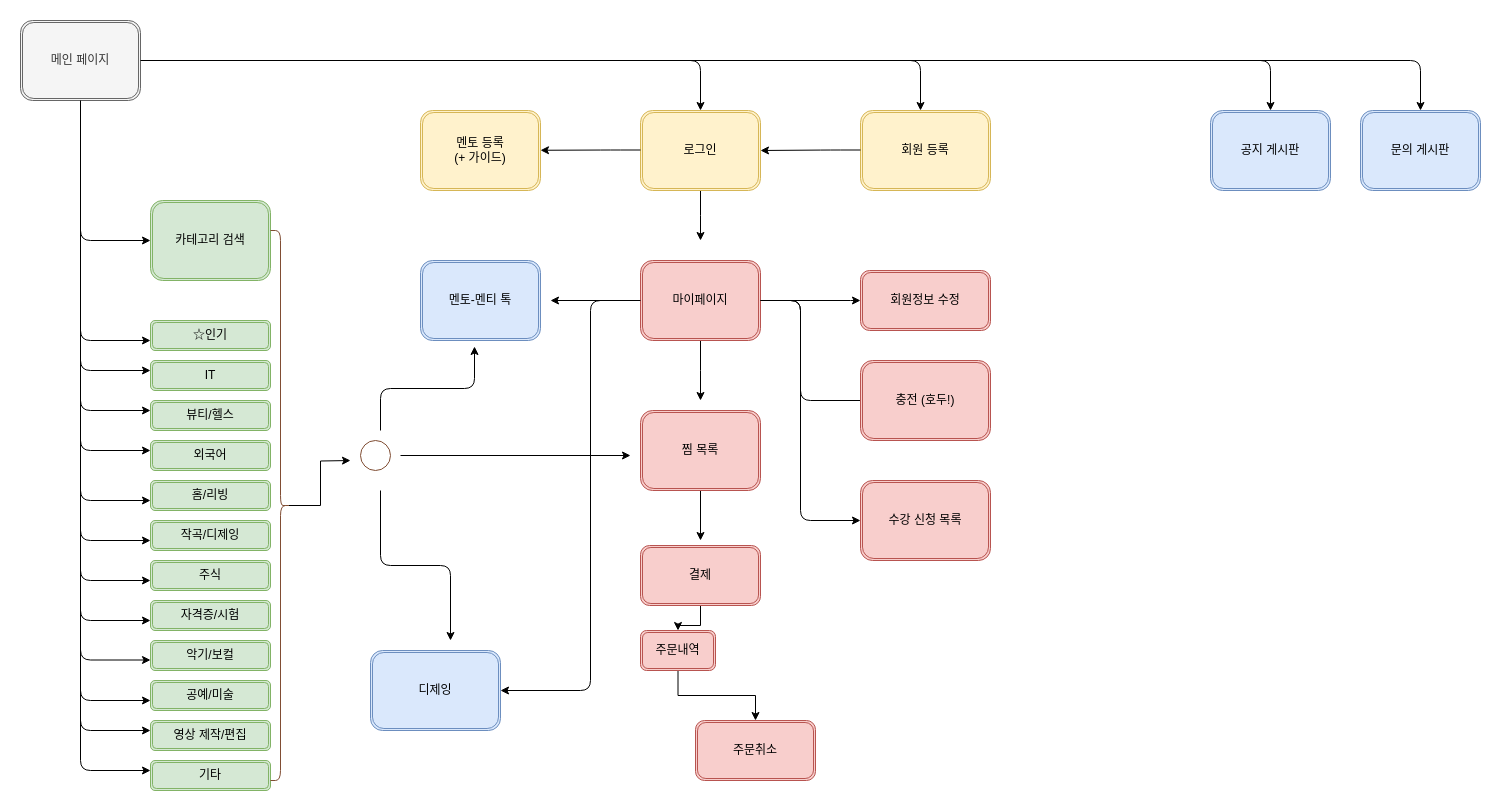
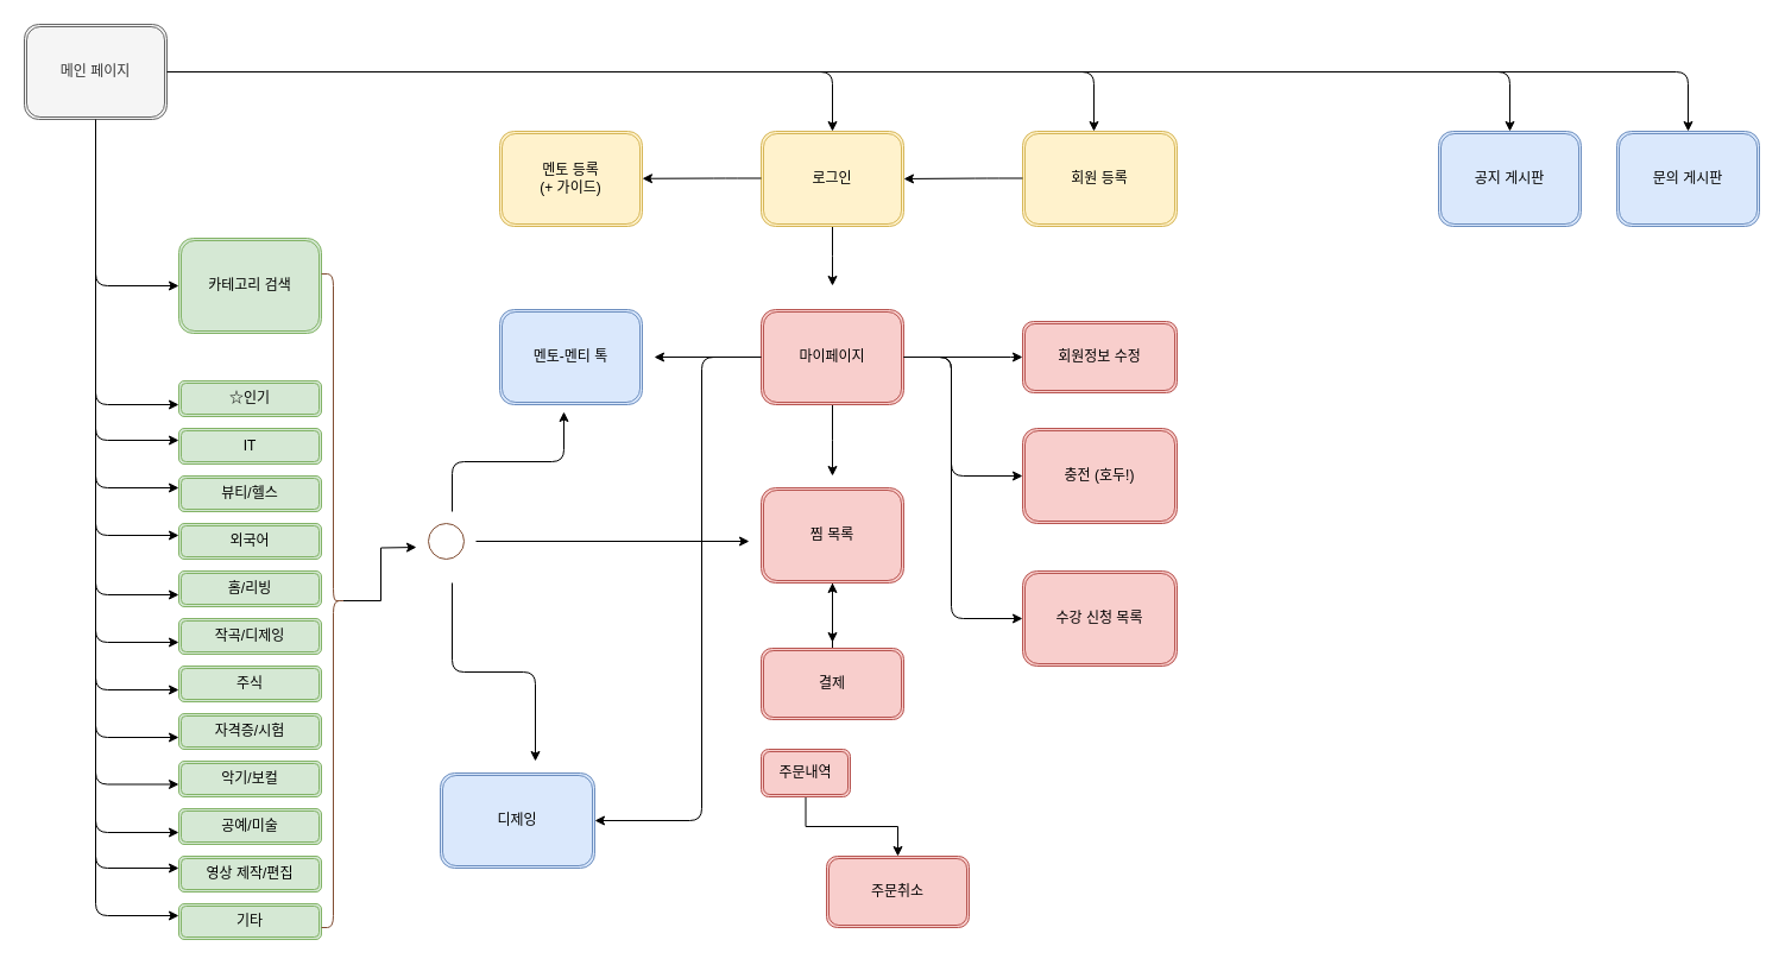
  <mxCell id="0" />
  <mxCell id="1" parent="0" />
  <mxCell id="2" value="메인 페이지" style="shape=ext;double=1;rounded=1;whiteSpace=wrap;html=1;strokeColor=#666666;fillColor=#f5f5f5;fontColor=#333333;" vertex="1" parent="1"><mxGeometry x="20" y="20" width="120" height="80" as="geometry" /></mxCell>
  <mxCell id="3" style="edgeStyle=orthogonalEdgeStyle;rounded=0;orthogonalLoop=1;jettySize=auto;html=1;" edge="1" parent="1" source="4"><mxGeometry relative="1" as="geometry"><mxPoint x="700" y="240" as="targetPoint" /></mxGeometry></mxCell>
  <mxCell id="4" value="로그인" style="shape=ext;double=1;rounded=1;whiteSpace=wrap;html=1;strokeColor=#d6b656;fillColor=#fff2cc;" vertex="1" parent="1"><mxGeometry x="640" y="110" width="120" height="80" as="geometry" /></mxCell>
  <mxCell id="5" value="멘토 등록&lt;br&gt;(+ 가이드)" style="shape=ext;double=1;rounded=1;whiteSpace=wrap;html=1;strokeColor=#d6b656;fillColor=#fff2cc;" vertex="1" parent="1"><mxGeometry x="420" y="110" width="120" height="80" as="geometry" /></mxCell>
  <mxCell id="6" value="카테고리 검색" style="shape=ext;double=1;rounded=1;whiteSpace=wrap;html=1;strokeColor=#82b366;fillColor=#d5e8d4;" vertex="1" parent="1"><mxGeometry x="150" y="200" width="120" height="80" as="geometry" /></mxCell>
  <mxCell id="7" value="" style="edgeStyle=segmentEdgeStyle;endArrow=classic;html=1;entryX=0.5;entryY=0;entryDx=0;entryDy=0;" edge="1" parent="1" target="4"><mxGeometry width="50" height="50" relative="1" as="geometry"><mxPoint x="140" y="60" as="sourcePoint" /><mxPoint x="190" y="120" as="targetPoint" /><Array as="points"><mxPoint x="700" y="60" /></Array></mxGeometry></mxCell>
  <mxCell id="8" value="회원 등록" style="shape=ext;double=1;rounded=1;whiteSpace=wrap;html=1;strokeColor=#d6b656;fillColor=#fff2cc;" vertex="1" parent="1"><mxGeometry x="860" y="110" width="130" height="80" as="geometry" /></mxCell>
  <mxCell id="9" value="" style="edgeStyle=segmentEdgeStyle;endArrow=classic;html=1;" edge="1" parent="1"><mxGeometry width="50" height="50" relative="1" as="geometry"><mxPoint x="80" y="170" as="sourcePoint" /><mxPoint x="150" y="340" as="targetPoint" /><Array as="points"><mxPoint x="80" y="340" /></Array></mxGeometry></mxCell>
  <mxCell id="10" value="" style="edgeStyle=segmentEdgeStyle;endArrow=classic;html=1;exitX=0.5;exitY=1;exitDx=0;exitDy=0;" edge="1" parent="1" source="2"><mxGeometry width="50" height="50" relative="1" as="geometry"><mxPoint x="80" y="140" as="sourcePoint" /><mxPoint x="150" y="240" as="targetPoint" /><Array as="points"><mxPoint x="80" y="240" /><mxPoint x="150" y="240" /></Array></mxGeometry></mxCell>
  <mxCell id="11" value="IT" style="shape=ext;double=1;rounded=1;whiteSpace=wrap;html=1;strokeColor=#82b366;fillColor=#d5e8d4;" vertex="1" parent="1"><mxGeometry x="150" y="360" width="120" height="30" as="geometry" /></mxCell>
  <mxCell id="12" value="" style="edgeStyle=segmentEdgeStyle;endArrow=classic;html=1;" edge="1" parent="1"><mxGeometry width="50" height="50" relative="1" as="geometry"><mxPoint x="80" y="200" as="sourcePoint" /><mxPoint x="150" y="370" as="targetPoint" /><Array as="points"><mxPoint x="80" y="370" /></Array></mxGeometry></mxCell>
  <mxCell id="13" value="홈/리빙" style="shape=ext;double=1;rounded=1;whiteSpace=wrap;html=1;strokeColor=#82b366;fillColor=#d5e8d4;" vertex="1" parent="1"><mxGeometry x="150" y="480" width="120" height="30" as="geometry" /></mxCell>
  <mxCell id="14" value="뷰티/헬스" style="shape=ext;double=1;rounded=1;whiteSpace=wrap;html=1;strokeColor=#82b366;fillColor=#d5e8d4;" vertex="1" parent="1"><mxGeometry x="150" y="400" width="120" height="30" as="geometry" /></mxCell>
  <mxCell id="15" value="" style="edgeStyle=segmentEdgeStyle;endArrow=classic;html=1;" edge="1" parent="1"><mxGeometry width="50" height="50" relative="1" as="geometry"><mxPoint x="80" y="280" as="sourcePoint" /><mxPoint x="150" y="450" as="targetPoint" /><Array as="points"><mxPoint x="80" y="450" /></Array></mxGeometry></mxCell>
  <mxCell id="16" value="외국어" style="shape=ext;double=1;rounded=1;whiteSpace=wrap;html=1;strokeColor=#82b366;fillColor=#d5e8d4;" vertex="1" parent="1"><mxGeometry x="150" y="440" width="120" height="30" as="geometry" /></mxCell>
  <mxCell id="17" value="☆인기" style="shape=ext;double=1;rounded=1;whiteSpace=wrap;html=1;strokeColor=#82b366;fillColor=#d5e8d4;" vertex="1" parent="1"><mxGeometry x="150" y="320" width="120" height="30" as="geometry" /></mxCell>
  <mxCell id="18" value="" style="edgeStyle=segmentEdgeStyle;endArrow=classic;html=1;" edge="1" parent="1"><mxGeometry width="50" height="50" relative="1" as="geometry"><mxPoint x="80" y="330" as="sourcePoint" /><mxPoint x="150" y="500" as="targetPoint" /><Array as="points"><mxPoint x="80" y="500" /></Array></mxGeometry></mxCell>
  <mxCell id="19" value="" style="edgeStyle=segmentEdgeStyle;endArrow=classic;html=1;" edge="1" parent="1"><mxGeometry width="50" height="50" relative="1" as="geometry"><mxPoint x="80" y="240" as="sourcePoint" /><mxPoint x="150" y="410" as="targetPoint" /><Array as="points"><mxPoint x="80" y="410" /></Array></mxGeometry></mxCell>
  <mxCell id="20" value="작곡/디제잉" style="shape=ext;double=1;rounded=1;whiteSpace=wrap;html=1;strokeColor=#82b366;fillColor=#d5e8d4;" vertex="1" parent="1"><mxGeometry x="150" y="520" width="120" height="30" as="geometry" /></mxCell>
  <mxCell id="21" value="" style="edgeStyle=segmentEdgeStyle;endArrow=classic;html=1;" edge="1" parent="1"><mxGeometry width="50" height="50" relative="1" as="geometry"><mxPoint x="80" y="370" as="sourcePoint" /><mxPoint x="150" y="540" as="targetPoint" /><Array as="points"><mxPoint x="80" y="540" /></Array></mxGeometry></mxCell>
  <mxCell id="22" value="" style="edgeStyle=segmentEdgeStyle;endArrow=classic;html=1;" edge="1" parent="1"><mxGeometry width="50" height="50" relative="1" as="geometry"><mxPoint x="80" y="410" as="sourcePoint" /><mxPoint x="150" y="580" as="targetPoint" /><Array as="points"><mxPoint x="80" y="580" /></Array></mxGeometry></mxCell>
  <mxCell id="23" value="주식" style="shape=ext;double=1;rounded=1;whiteSpace=wrap;html=1;strokeColor=#82b366;fillColor=#d5e8d4;" vertex="1" parent="1"><mxGeometry x="150" y="560" width="120" height="30" as="geometry" /></mxCell>
  <mxCell id="24" value="" style="edgeStyle=segmentEdgeStyle;endArrow=classic;html=1;" edge="1" parent="1"><mxGeometry width="50" height="50" relative="1" as="geometry"><mxPoint x="80" y="450" as="sourcePoint" /><mxPoint x="150" y="620" as="targetPoint" /><Array as="points"><mxPoint x="80" y="620" /></Array></mxGeometry></mxCell>
  <mxCell id="25" value="" style="edgeStyle=segmentEdgeStyle;endArrow=classic;html=1;" edge="1" parent="1"><mxGeometry width="50" height="50" relative="1" as="geometry"><mxPoint x="80" y="489.5" as="sourcePoint" /><mxPoint x="150" y="659.5" as="targetPoint" /><Array as="points"><mxPoint x="80" y="659.5" /></Array></mxGeometry></mxCell>
  <mxCell id="26" value="" style="edgeStyle=segmentEdgeStyle;endArrow=classic;html=1;" edge="1" parent="1"><mxGeometry width="50" height="50" relative="1" as="geometry"><mxPoint x="80" y="530" as="sourcePoint" /><mxPoint x="150" y="700" as="targetPoint" /><Array as="points"><mxPoint x="80" y="700" /></Array></mxGeometry></mxCell>
  <mxCell id="27" value="" style="edgeStyle=segmentEdgeStyle;endArrow=classic;html=1;" edge="1" parent="1"><mxGeometry width="50" height="50" relative="1" as="geometry"><mxPoint x="80" y="560" as="sourcePoint" /><mxPoint x="150" y="730" as="targetPoint" /><Array as="points"><mxPoint x="80" y="730" /></Array></mxGeometry></mxCell>
  <mxCell id="28" value="" style="edgeStyle=segmentEdgeStyle;endArrow=classic;html=1;" edge="1" parent="1"><mxGeometry width="50" height="50" relative="1" as="geometry"><mxPoint x="80" y="600" as="sourcePoint" /><mxPoint x="150" y="770" as="targetPoint" /><Array as="points"><mxPoint x="80" y="770" /></Array></mxGeometry></mxCell>
  <mxCell id="29" value="자격증/시험" style="shape=ext;double=1;rounded=1;whiteSpace=wrap;html=1;strokeColor=#82b366;fillColor=#d5e8d4;" vertex="1" parent="1"><mxGeometry x="150" y="600" width="120" height="30" as="geometry" /></mxCell>
  <mxCell id="30" value="악기/보컬" style="shape=ext;double=1;rounded=1;whiteSpace=wrap;html=1;strokeColor=#82b366;fillColor=#d5e8d4;" vertex="1" parent="1"><mxGeometry x="150" y="640" width="120" height="30" as="geometry" /></mxCell>
  <mxCell id="31" value="공예/미술" style="shape=ext;double=1;rounded=1;whiteSpace=wrap;html=1;strokeColor=#82b366;fillColor=#d5e8d4;" vertex="1" parent="1"><mxGeometry x="150" y="680" width="120" height="30" as="geometry" /></mxCell>
  <mxCell id="32" value="영상 제작/편집" style="shape=ext;double=1;rounded=1;whiteSpace=wrap;html=1;strokeColor=#82b366;fillColor=#d5e8d4;" vertex="1" parent="1"><mxGeometry x="150" y="720" width="120" height="30" as="geometry" /></mxCell>
  <mxCell id="33" value="기타" style="shape=ext;double=1;rounded=1;whiteSpace=wrap;html=1;strokeColor=#82b366;fillColor=#d5e8d4;" vertex="1" parent="1"><mxGeometry x="150" y="760" width="120" height="30" as="geometry" /></mxCell>
  <mxCell id="34" value="" style="endArrow=classic;html=1;" edge="1" parent="1" target="5"><mxGeometry width="50" height="50" relative="1" as="geometry"><mxPoint x="640" y="149.5" as="sourcePoint" /><mxPoint x="560" y="149.5" as="targetPoint" /><Array as="points"><mxPoint x="610" y="149.5" /></Array></mxGeometry></mxCell>
  <mxCell id="35" value="" style="endArrow=classic;html=1;" edge="1" parent="1"><mxGeometry width="50" height="50" relative="1" as="geometry"><mxPoint x="860" y="149.5" as="sourcePoint" /><mxPoint x="760" y="150" as="targetPoint" /><Array as="points"><mxPoint x="830" y="149.5" /></Array></mxGeometry></mxCell>
  <mxCell id="36" style="edgeStyle=orthogonalEdgeStyle;rounded=0;orthogonalLoop=1;jettySize=auto;html=1;" edge="1" parent="1" source="37"><mxGeometry relative="1" as="geometry"><mxPoint x="700" y="540" as="targetPoint" /><Array as="points"><mxPoint x="700" y="540" /><mxPoint x="700" y="540" /></Array></mxGeometry></mxCell>
  <mxCell id="37" value="찜 목록" style="shape=ext;double=1;rounded=1;whiteSpace=wrap;html=1;strokeColor=#b85450;fillColor=#f8cecc;" vertex="1" parent="1"><mxGeometry x="640" y="410" width="120" height="80" as="geometry" /></mxCell>
  <mxCell id="38" style="edgeStyle=orthogonalEdgeStyle;rounded=0;orthogonalLoop=1;jettySize=auto;html=1;" edge="1" parent="1"><mxGeometry relative="1" as="geometry"><mxPoint x="630" y="455" as="targetPoint" /><mxPoint x="400" y="455" as="sourcePoint" /></mxGeometry></mxCell>
  <mxCell id="39" style="edgeStyle=orthogonalEdgeStyle;rounded=0;orthogonalLoop=1;jettySize=auto;html=1;exitX=0.1;exitY=0.5;exitDx=0;exitDy=0;exitPerimeter=0;" edge="1" parent="1" source="40"><mxGeometry relative="1" as="geometry"><mxPoint x="350" y="460" as="targetPoint" /></mxGeometry></mxCell>
  <mxCell id="40" value="" style="shape=curlyBracket;whiteSpace=wrap;html=1;rounded=1;strokeColor=#804D33;fillColor=#ffffff;gradientColor=none;rotation=-180;" vertex="1" parent="1"><mxGeometry x="270" y="230" width="20" height="550" as="geometry" /></mxCell>
- <mxCell id="41" value="" style="edgeStyle=orthogonalEdgeStyle;rounded=0;orthogonalLoop=1;jettySize=auto;html=1;" edge="1" parent="1" source="42" target="44"><mxGeometry relative="1" as="geometry" /></mxCell>
+ <mxCell id="41" value="" style="edgeStyle=orthogonalEdgeStyle;rounded=0;orthogonalLoop=1;jettySize=auto;html=1;" edge="1" parent="1" source="42" target="37"><mxGeometry relative="1" as="geometry" /></mxCell>
  <mxCell id="42" value="결제" style="shape=ext;double=1;rounded=1;whiteSpace=wrap;html=1;strokeColor=#b85450;fillColor=#f8cecc;" vertex="1" parent="1"><mxGeometry x="640" y="545" width="120" height="60" as="geometry" /></mxCell>
  <mxCell id="43" value="" style="edgeStyle=orthogonalEdgeStyle;rounded=0;orthogonalLoop=1;jettySize=auto;html=1;" edge="1" parent="1" source="44" target="45"><mxGeometry relative="1" as="geometry" /></mxCell>
  <mxCell id="44" value="주문내역" style="shape=ext;double=1;rounded=1;whiteSpace=wrap;html=1;strokeColor=#b85450;fillColor=#f8cecc;" vertex="1" parent="1"><mxGeometry x="640" y="630" width="75" height="40" as="geometry" /></mxCell>
  <mxCell id="45" value="주문취소" style="shape=ext;double=1;rounded=1;whiteSpace=wrap;html=1;strokeColor=#b85450;fillColor=#f8cecc;" vertex="1" parent="1"><mxGeometry x="695" y="720" width="120" height="60" as="geometry" /></mxCell>
  <mxCell id="46" style="edgeStyle=orthogonalEdgeStyle;rounded=0;orthogonalLoop=1;jettySize=auto;html=1;" edge="1" parent="1" source="49"><mxGeometry relative="1" as="geometry"><mxPoint x="700" y="400" as="targetPoint" /></mxGeometry></mxCell>
  <mxCell id="47" style="edgeStyle=orthogonalEdgeStyle;rounded=0;orthogonalLoop=1;jettySize=auto;html=1;" edge="1" parent="1" source="49"><mxGeometry relative="1" as="geometry"><mxPoint x="860" y="300" as="targetPoint" /><Array as="points"><mxPoint x="850" y="300" /></Array></mxGeometry></mxCell>
  <mxCell id="48" style="edgeStyle=orthogonalEdgeStyle;rounded=0;orthogonalLoop=1;jettySize=auto;html=1;" edge="1" parent="1" source="49"><mxGeometry relative="1" as="geometry"><mxPoint x="550" y="300" as="targetPoint" /></mxGeometry></mxCell>
  <mxCell id="49" value="마이페이지" style="shape=ext;double=1;rounded=1;whiteSpace=wrap;html=1;strokeColor=#b85450;fillColor=#f8cecc;" vertex="1" parent="1"><mxGeometry x="640" y="260" width="120" height="80" as="geometry" /></mxCell>
  <mxCell id="50" value="회원정보 수정" style="shape=ext;double=1;rounded=1;whiteSpace=wrap;html=1;strokeColor=#b85450;fillColor=#f8cecc;" vertex="1" parent="1"><mxGeometry x="860" y="270" width="130" height="60" as="geometry" /></mxCell>
- <mxCell id="51" value="" style="edgeStyle=elbowEdgeStyle;elbow=horizontal;endArrow=none;html=1;entryX=0;entryY=0.5;entryDx=0;entryDy=0;exitX=1;exitY=0.5;exitDx=0;exitDy=0;" edge="1" parent="1" source="49" target="52"><mxGeometry width="50" height="50" relative="1" as="geometry"><mxPoint x="770" y="290" as="sourcePoint" /><mxPoint x="860" y="360" as="targetPoint" /><Array as="points"><mxPoint x="800" y="380" /><mxPoint x="810" y="410" /><mxPoint x="790" y="370" /><mxPoint x="790" y="350" /></Array></mxGeometry></mxCell>
+ <mxCell id="51" value="" style="edgeStyle=elbowEdgeStyle;elbow=horizontal;endArrow=classic;html=1;entryX=0;entryY=0.5;entryDx=0;entryDy=0;exitX=1;exitY=0.5;exitDx=0;exitDy=0;" edge="1" parent="1" source="49" target="52"><mxGeometry width="50" height="50" relative="1" as="geometry"><mxPoint x="770" y="290" as="sourcePoint" /><mxPoint x="860" y="360" as="targetPoint" /><Array as="points"><mxPoint x="800" y="380" /><mxPoint x="810" y="410" /><mxPoint x="790" y="370" /><mxPoint x="790" y="350" /></Array></mxGeometry></mxCell>
  <mxCell id="52" value="충전 (호두!)" style="shape=ext;double=1;rounded=1;whiteSpace=wrap;html=1;strokeColor=#b85450;fillColor=#f8cecc;" vertex="1" parent="1"><mxGeometry x="860" y="360" width="130" height="80" as="geometry" /></mxCell>
  <mxCell id="53" value="" style="edgeStyle=segmentEdgeStyle;endArrow=classic;html=1;entryX=0.5;entryY=0;entryDx=0;entryDy=0;" edge="1" parent="1"><mxGeometry width="50" height="50" relative="1" as="geometry"><mxPoint x="860" y="60" as="sourcePoint" /><mxPoint x="1420" y="110" as="targetPoint" /><Array as="points"><mxPoint x="1420" y="60" /></Array></mxGeometry></mxCell>
  <mxCell id="54" value="문의 게시판" style="shape=ext;double=1;rounded=1;whiteSpace=wrap;html=1;strokeColor=#6c8ebf;fillColor=#dae8fc;" vertex="1" parent="1"><mxGeometry x="1360" y="110" width="120" height="80" as="geometry" /></mxCell>
  <mxCell id="55" value="디제잉" style="shape=ext;double=1;rounded=1;whiteSpace=wrap;html=1;strokeColor=#6c8ebf;fillColor=#dae8fc;" vertex="1" parent="1"><mxGeometry x="370" y="650" width="130" height="80" as="geometry" /></mxCell>
  <mxCell id="56" value="" style="edgeStyle=elbowEdgeStyle;elbow=horizontal;endArrow=classic;html=1;exitX=0;exitY=0.5;exitDx=0;exitDy=0;" edge="1" parent="1" source="49" target="55"><mxGeometry width="50" height="50" relative="1" as="geometry"><mxPoint x="620" y="310" as="sourcePoint" /><mxPoint x="860" y="390" as="targetPoint" /><Array as="points"><mxPoint x="590" y="540" /><mxPoint x="580" y="540" /><mxPoint x="800" y="480" /><mxPoint x="820" y="670" /><mxPoint x="790" y="370" /><mxPoint x="790" y="350" /></Array></mxGeometry></mxCell>
  <mxCell id="57" value="멘토-멘티 톡" style="shape=ext;double=1;rounded=1;whiteSpace=wrap;html=1;strokeColor=#6c8ebf;fillColor=#dae8fc;" vertex="1" parent="1"><mxGeometry x="420" y="260" width="120" height="80" as="geometry" /></mxCell>
  <mxCell id="58" value="" style="edgeStyle=elbowEdgeStyle;elbow=vertical;endArrow=classic;html=1;entryX=0.45;entryY=1.075;entryDx=0;entryDy=0;entryPerimeter=0;" edge="1" parent="1" target="57"><mxGeometry width="50" height="50" relative="1" as="geometry"><mxPoint x="380" y="430" as="sourcePoint" /><mxPoint x="430" y="380" as="targetPoint" /></mxGeometry></mxCell>
  <mxCell id="59" value="" style="edgeStyle=segmentEdgeStyle;endArrow=classic;html=1;entryX=0.5;entryY=0;entryDx=0;entryDy=0;" edge="1" parent="1"><mxGeometry width="50" height="50" relative="1" as="geometry"><mxPoint x="360" y="60" as="sourcePoint" /><mxPoint x="920" y="110" as="targetPoint" /><Array as="points"><mxPoint x="920" y="60" /></Array></mxGeometry></mxCell>
  <mxCell id="60" value="" style="edgeStyle=segmentEdgeStyle;endArrow=classic;html=1;entryX=0.5;entryY=0;entryDx=0;entryDy=0;" edge="1" parent="1"><mxGeometry width="50" height="50" relative="1" as="geometry"><mxPoint x="710" y="60" as="sourcePoint" /><mxPoint x="1270" y="110" as="targetPoint" /><Array as="points"><mxPoint x="1270" y="60" /></Array></mxGeometry></mxCell>
  <mxCell id="61" value="공지 게시판" style="shape=ext;double=1;rounded=1;whiteSpace=wrap;html=1;strokeColor=#6c8ebf;fillColor=#dae8fc;" vertex="1" parent="1"><mxGeometry x="1210" y="110" width="120" height="80" as="geometry" /></mxCell>
  <mxCell id="62" value="" style="edgeStyle=elbowEdgeStyle;elbow=horizontal;endArrow=classic;html=1;exitX=1;exitY=0.5;exitDx=0;exitDy=0;" edge="1" parent="1" source="49"><mxGeometry width="50" height="50" relative="1" as="geometry"><mxPoint x="770" y="260" as="sourcePoint" /><mxPoint x="860" y="520" as="targetPoint" /><Array as="points"><mxPoint x="800" y="500" /><mxPoint x="800" y="480" /></Array></mxGeometry></mxCell>
  <mxCell id="63" value="수강 신청 목록" style="shape=ext;double=1;rounded=1;whiteSpace=wrap;html=1;strokeColor=#b85450;fillColor=#f8cecc;" vertex="1" parent="1"><mxGeometry x="860" y="480" width="130" height="80" as="geometry" /></mxCell>
  <mxCell id="64" value="" style="ellipse;whiteSpace=wrap;html=1;aspect=fixed;strokeColor=#804D33;fillColor=#ffffff;gradientColor=none;" vertex="1" parent="1"><mxGeometry x="360" y="440" width="30" height="30" as="geometry" /></mxCell>
  <mxCell id="65" value="" style="edgeStyle=elbowEdgeStyle;elbow=vertical;endArrow=classic;html=1;" edge="1" parent="1"><mxGeometry width="50" height="50" relative="1" as="geometry"><mxPoint x="380" y="490" as="sourcePoint" /><mxPoint x="450" y="640" as="targetPoint" /></mxGeometry></mxCell>
